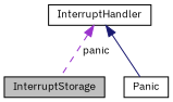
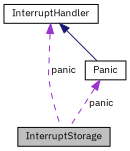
  digraph {
    fontname="IBM Plex Sans"
    node [color=black fontname="IBM Plex Sans" fontsize=10 shape=record]
    edge [color=darkorchid3 dir=back fontname="IBM Plex Sans" fontsize=10 labelfontname=Helvetica labelfontsize=10 style=dashed]
    n1 [fillcolor=grey75 fontcolor=black height=0.2 label=InterruptStorage style=filled width=0.4]
    n2 [height=0.2 label=Panic width=0.4]
    n3 [height=0.2 label=InterruptHandler width=0.4]
+   n2 -> n1 [label=" panic"]
    n3 -> n1 [label=" panic"]
    n3 -> n2 [color=midnightblue style=solid]
  }
